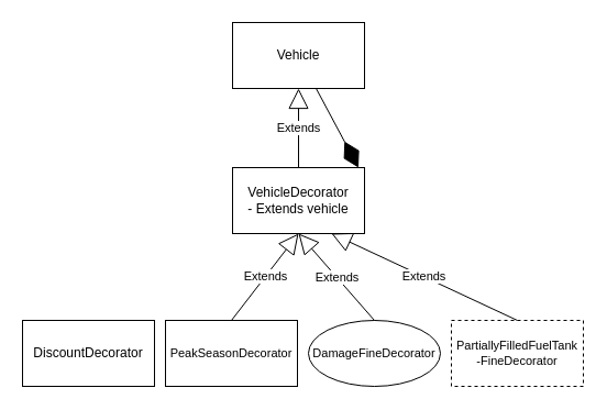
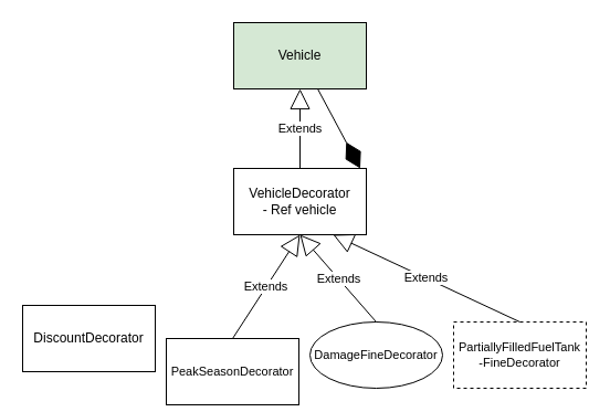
  <mxCell id="0" />
  <mxCell id="1" parent="0" />
- <mxCell id="2" value="Vehicle" style="rounded=0;whiteSpace=wrap;html=1;" parent="1" vertex="1"><mxGeometry x="211" y="20" width="120" height="60" as="geometry" /></mxCell>
- <mxCell id="3" value="VehicleDecorator&lt;div&gt;- Extends vehicle&lt;/div&gt;" style="rounded=0;whiteSpace=wrap;html=1;" parent="1" vertex="1"><mxGeometry x="211" y="152" width="120" height="60" as="geometry" /></mxCell>
+ <mxCell id="2" value="Vehicle" style="rounded=0;whiteSpace=wrap;html=1;fillColor=#d5e8d4;" parent="1" vertex="1"><mxGeometry x="211" y="20" width="120" height="60" as="geometry" /></mxCell>
+ <mxCell id="3" value="VehicleDecorator&lt;div&gt;- Ref vehicle&lt;/div&gt;" style="rounded=0;whiteSpace=wrap;html=1;" parent="1" vertex="1"><mxGeometry x="211" y="152" width="120" height="60" as="geometry" /></mxCell>
  <mxCell id="4" value="Extends" style="endArrow=block;endSize=16;endFill=0;html=1;rounded=0;entryX=0.5;entryY=1;entryDx=0;entryDy=0;exitX=0.5;exitY=0;exitDx=0;exitDy=0;" parent="1" source="3" target="2" edge="1"><mxGeometry width="160" relative="1" as="geometry"><mxPoint x="191" y="66" as="sourcePoint" /><mxPoint x="351" y="66" as="targetPoint" /><mxPoint as="offset" /></mxGeometry></mxCell>
  <mxCell id="5" value="PartiallyFilledFuelTank&lt;br style=&quot;font-size: 11px;&quot;&gt;-FineDecorator" style="rounded=0;whiteSpace=wrap;html=1;fontSize=11;dashed=1;" parent="1" vertex="1"><mxGeometry x="410" y="291" width="120" height="60" as="geometry" /></mxCell>
  <mxCell id="6" value="DamageFineDecorator" style="ellipse;whiteSpace=wrap;html=1;fontSize=11;" parent="1" vertex="1"><mxGeometry x="280" y="291" width="120" height="60" as="geometry" /></mxCell>
- <mxCell id="7" value="DiscountDecorator" style="rounded=0;whiteSpace=wrap;html=1;" parent="1" vertex="1"><mxGeometry x="20" y="291" width="120" height="60" as="geometry" /></mxCell>
- <mxCell id="8" value="PeakSeasonDecorator" style="rounded=0;whiteSpace=wrap;html=1;fontSize=11;" parent="1" vertex="1"><mxGeometry x="150" y="291" width="120" height="60" as="geometry" /></mxCell>
+ <mxCell id="7" value="DiscountDecorator" style="rounded=0;whiteSpace=wrap;html=1;" parent="1" vertex="1"><mxGeometry x="20" y="276" width="120" height="60" as="geometry" /></mxCell>
+ <mxCell id="8" value="PeakSeasonDecorator" style="rounded=0;whiteSpace=wrap;html=1;fontSize=11;" parent="1" vertex="1"><mxGeometry x="150" y="306" width="120" height="60" as="geometry" /></mxCell>
  <mxCell id="9" value="Extends" style="endArrow=block;endSize=16;endFill=0;html=1;rounded=0;exitX=0.5;exitY=0;exitDx=0;exitDy=0;entryX=0.5;entryY=1;entryDx=0;entryDy=0;" parent="1" source="6" target="3" edge="1"><mxGeometry width="160" relative="1" as="geometry"><mxPoint x="90" y="301" as="sourcePoint" /><mxPoint x="271" y="216" as="targetPoint" /><mxPoint as="offset" /></mxGeometry></mxCell>
  <mxCell id="10" value="Extends" style="endArrow=block;endSize=16;endFill=0;html=1;rounded=0;exitX=0.5;exitY=0;exitDx=0;exitDy=0;entryX=0.5;entryY=1;entryDx=0;entryDy=0;" parent="1" source="8" target="3" edge="1"><mxGeometry width="160" relative="1" as="geometry"><mxPoint x="220" y="301" as="sourcePoint" /><mxPoint x="241" y="212" as="targetPoint" /><mxPoint as="offset" /></mxGeometry></mxCell>
  <mxCell id="11" value="Extends" style="endArrow=block;endSize=16;endFill=0;html=1;rounded=0;entryX=0.75;entryY=1;entryDx=0;entryDy=0;exitX=0.5;exitY=0;exitDx=0;exitDy=0;" parent="1" source="5" target="3" edge="1"><mxGeometry x="0.011" width="160" relative="1" as="geometry"><mxPoint x="350" y="301" as="sourcePoint" /><mxPoint x="281" y="222" as="targetPoint" /><mxPoint as="offset" /></mxGeometry></mxCell>
  <mxCell id="12" value="" style="endArrow=diamondThin;endFill=1;endSize=24;html=1;rounded=0;entryX=0.954;entryY=0;entryDx=0;entryDy=0;entryPerimeter=0;" edge="1" parent="1" source="2" target="3"><mxGeometry width="160" relative="1" as="geometry"><mxPoint x="201" y="186" as="sourcePoint" /><mxPoint x="361" y="186" as="targetPoint" /></mxGeometry></mxCell>
